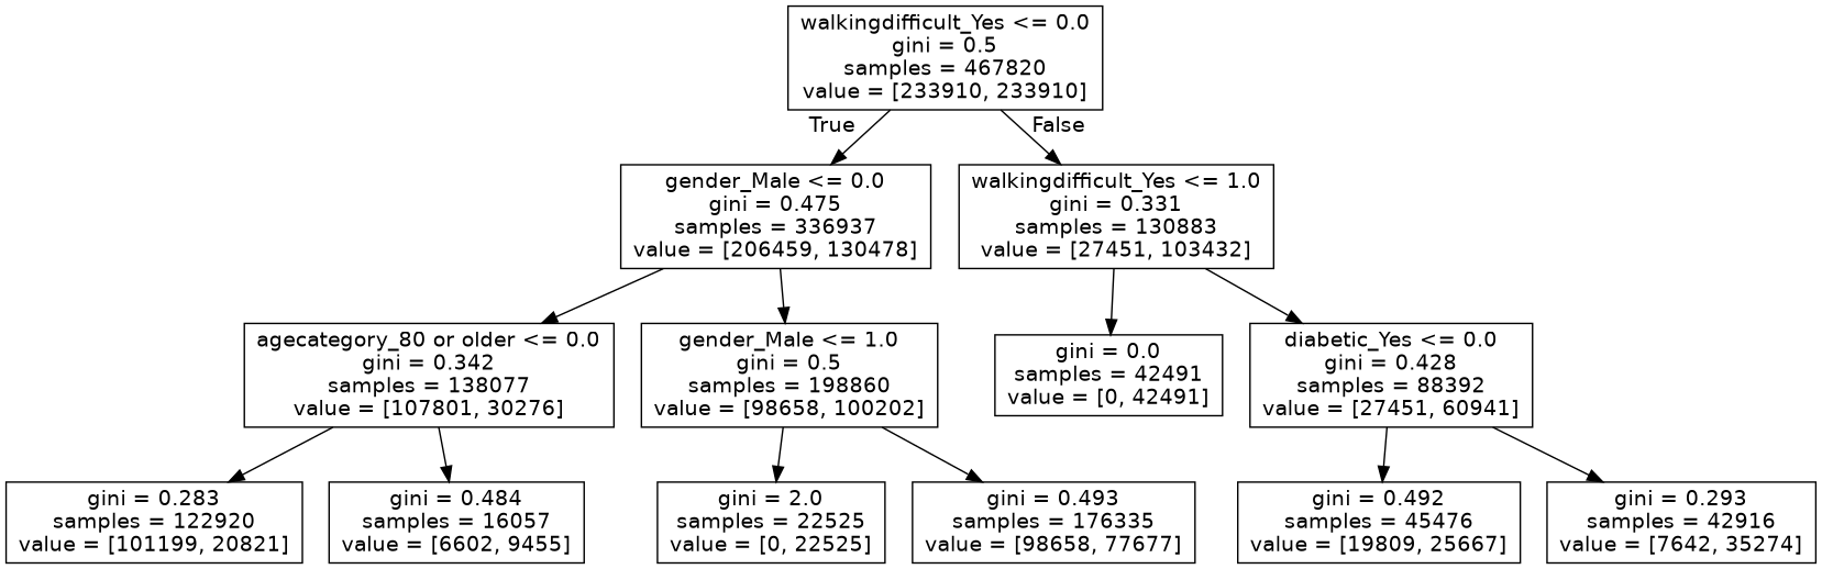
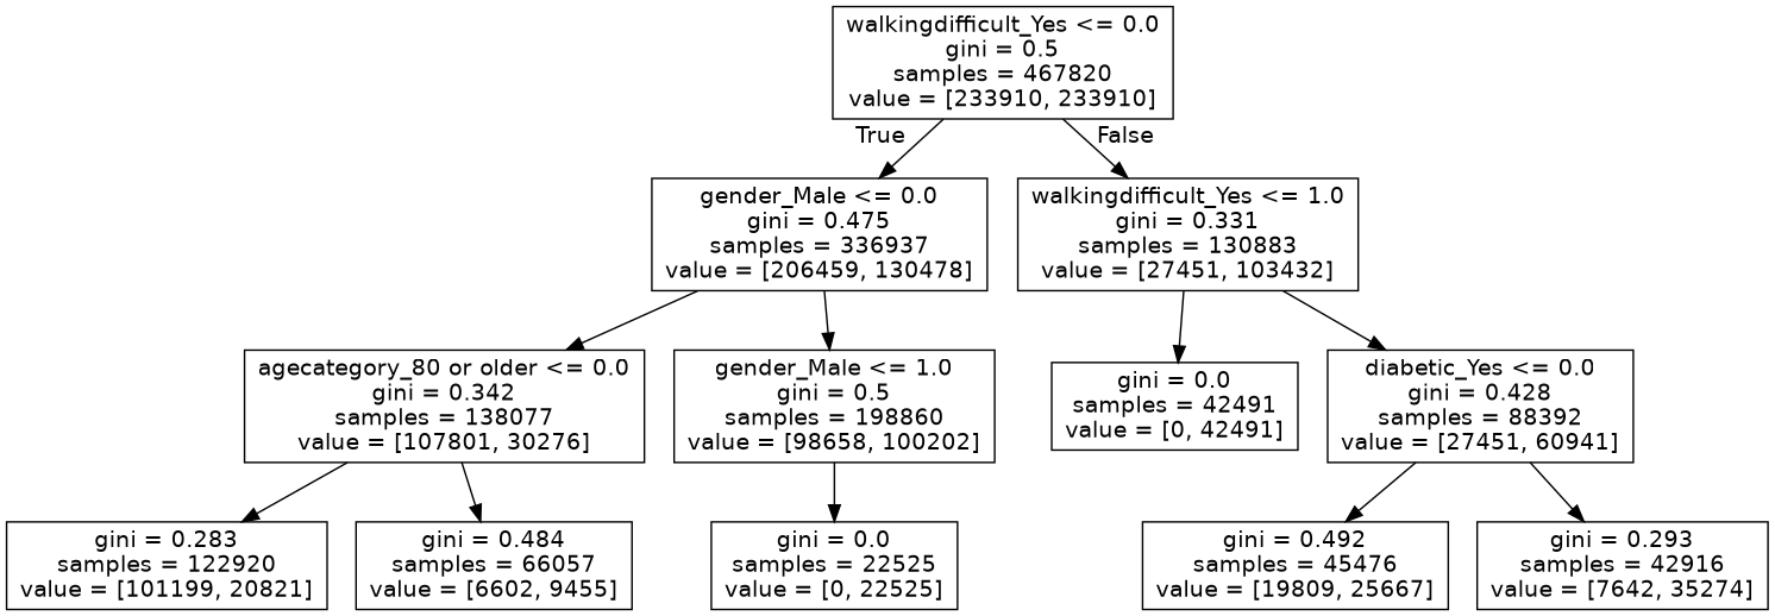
  digraph {
    node [fontname=helvetica shape=box]
    edge [fontname=helvetica]
    n1 [label="walkingdifficult_Yes <= 0.0\ngini = 0.5\nsamples = 467820\nvalue = [233910, 233910]"]
    n2 [label="gender_Male <= 0.0\ngini = 0.475\nsamples = 336937\nvalue = [206459, 130478]"]
    n3 [label="walkingdifficult_Yes <= 1.0\ngini = 0.331\nsamples = 130883\nvalue = [27451, 103432]"]
    n4 [label="agecategory_80 or older <= 0.0\ngini = 0.342\nsamples = 138077\nvalue = [107801, 30276]"]
    n5 [label="gender_Male <= 1.0\ngini = 0.5\nsamples = 198860\nvalue = [98658, 100202]"]
    n6 [label="gini = 0.0\nsamples = 42491\nvalue = [0, 42491]"]
    n7 [label="diabetic_Yes <= 0.0\ngini = 0.428\nsamples = 88392\nvalue = [27451, 60941]"]
    n8 [label="gini = 0.283\nsamples = 122920\nvalue = [101199, 20821]"]
-   n9 [label="gini = 0.484\nsamples = 16057\nvalue = [6602, 9455]"]
-   n10 [label="gini = 2.0\nsamples = 22525\nvalue = [0, 22525]"]
-   n11 [label="gini = 0.493\nsamples = 176335\nvalue = [98658, 77677]"]
+   n9 [label="gini = 0.484\nsamples = 66057\nvalue = [6602, 9455]"]
+   n10 [label="gini = 0.0\nsamples = 22525\nvalue = [0, 22525]"]
    n12 [label="gini = 0.492\nsamples = 45476\nvalue = [19809, 25667]"]
    n13 [label="gini = 0.293\nsamples = 42916\nvalue = [7642, 35274]"]
    n1 -> n2 [headlabel=True labelangle=45 labeldistance=2.5]
    n1 -> n3 [headlabel=False labelangle=-45 labeldistance=2.5]
    n2 -> n4
    n2 -> n5
    n3 -> n6
    n3 -> n7
    n4 -> n8
    n4 -> n9
    n5 -> n10
-   n5 -> n11
    n7 -> n12
    n7 -> n13
  }
